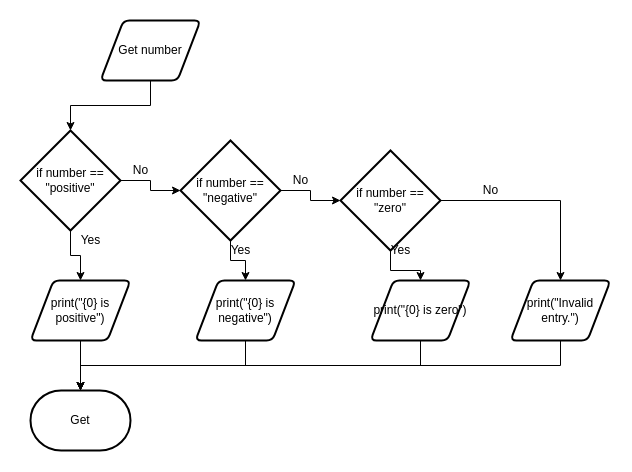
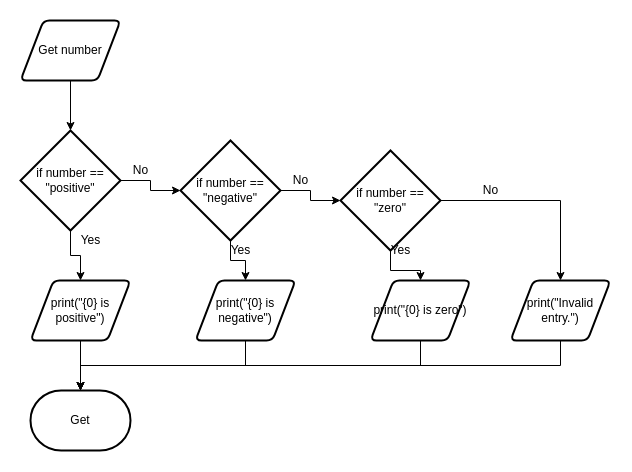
  <mxCell id="0" />
  <mxCell id="1" parent="0" />
  <mxCell id="2" style="edgeStyle=orthogonalEdgeStyle;rounded=0;orthogonalLoop=1;jettySize=auto;html=1;exitX=0.5;exitY=1;exitDx=0;exitDy=0;entryX=0.5;entryY=0;entryDx=0;entryDy=0;entryPerimeter=0;" edge="1" parent="1" source="3" target="6"><mxGeometry relative="1" as="geometry" /></mxCell>
- <mxCell id="3" value="Get number" style="shape=parallelogram;html=1;strokeWidth=2;perimeter=parallelogramPerimeter;whiteSpace=wrap;rounded=1;arcSize=12;size=0.23;" vertex="1" parent="1"><mxGeometry x="100" y="20" width="100" height="60" as="geometry" /></mxCell>
+ <mxCell id="3" value="Get number" style="shape=parallelogram;html=1;strokeWidth=2;perimeter=parallelogramPerimeter;whiteSpace=wrap;rounded=1;arcSize=12;size=0.23;" vertex="1" parent="1"><mxGeometry x="20" y="20" width="100" height="60" as="geometry" /></mxCell>
  <mxCell id="4" style="edgeStyle=orthogonalEdgeStyle;rounded=0;orthogonalLoop=1;jettySize=auto;html=1;exitX=1;exitY=0.5;exitDx=0;exitDy=0;exitPerimeter=0;entryX=0;entryY=0.5;entryDx=0;entryDy=0;entryPerimeter=0;" edge="1" parent="1" source="6" target="9"><mxGeometry relative="1" as="geometry" /></mxCell>
  <mxCell id="5" style="edgeStyle=orthogonalEdgeStyle;rounded=0;orthogonalLoop=1;jettySize=auto;html=1;exitX=0.5;exitY=1;exitDx=0;exitDy=0;exitPerimeter=0;entryX=0.5;entryY=0;entryDx=0;entryDy=0;" edge="1" parent="1" source="6" target="14"><mxGeometry relative="1" as="geometry"><Array as="points"><mxPoint x="70" y="255" /><mxPoint x="80" y="255" /></Array></mxGeometry></mxCell>
  <mxCell id="6" value="if number == &quot;positive&quot;" style="strokeWidth=2;html=1;shape=mxgraph.flowchart.decision;whiteSpace=wrap;" vertex="1" parent="1"><mxGeometry x="20" y="130" width="100" height="100" as="geometry" /></mxCell>
  <mxCell id="7" style="edgeStyle=orthogonalEdgeStyle;rounded=0;orthogonalLoop=1;jettySize=auto;html=1;exitX=1;exitY=0.5;exitDx=0;exitDy=0;exitPerimeter=0;entryX=0;entryY=0.5;entryDx=0;entryDy=0;entryPerimeter=0;" edge="1" parent="1" source="9" target="12"><mxGeometry relative="1" as="geometry" /></mxCell>
  <mxCell id="8" style="edgeStyle=orthogonalEdgeStyle;rounded=0;orthogonalLoop=1;jettySize=auto;html=1;exitX=0.5;exitY=1;exitDx=0;exitDy=0;exitPerimeter=0;entryX=0.5;entryY=0;entryDx=0;entryDy=0;" edge="1" parent="1" source="9" target="16"><mxGeometry relative="1" as="geometry" /></mxCell>
  <mxCell id="9" value="if number == &quot;negative&quot;" style="strokeWidth=2;html=1;shape=mxgraph.flowchart.decision;whiteSpace=wrap;" vertex="1" parent="1"><mxGeometry x="180" y="140" width="100" height="100" as="geometry" /></mxCell>
  <mxCell id="10" style="edgeStyle=orthogonalEdgeStyle;rounded=0;orthogonalLoop=1;jettySize=auto;html=1;exitX=0.5;exitY=1;exitDx=0;exitDy=0;exitPerimeter=0;entryX=0.5;entryY=0;entryDx=0;entryDy=0;" edge="1" parent="1" source="12" target="18"><mxGeometry relative="1" as="geometry" /></mxCell>
  <mxCell id="11" style="edgeStyle=orthogonalEdgeStyle;rounded=0;orthogonalLoop=1;jettySize=auto;html=1;exitX=1;exitY=0.5;exitDx=0;exitDy=0;exitPerimeter=0;entryX=0.5;entryY=0;entryDx=0;entryDy=0;" edge="1" parent="1" source="12" target="20"><mxGeometry relative="1" as="geometry" /></mxCell>
  <mxCell id="12" value="if number == &quot;zero&quot;" style="strokeWidth=2;html=1;shape=mxgraph.flowchart.decision;whiteSpace=wrap;" vertex="1" parent="1"><mxGeometry x="340" y="150" width="100" height="100" as="geometry" /></mxCell>
  <mxCell id="13" style="edgeStyle=orthogonalEdgeStyle;rounded=0;orthogonalLoop=1;jettySize=auto;html=1;exitX=0.5;exitY=1;exitDx=0;exitDy=0;" edge="1" parent="1" source="14" target="27"><mxGeometry relative="1" as="geometry" /></mxCell>
  <mxCell id="14" value="print(&quot;{0} is positive&quot;)" style="shape=parallelogram;html=1;strokeWidth=2;perimeter=parallelogramPerimeter;whiteSpace=wrap;rounded=1;arcSize=12;size=0.23;" vertex="1" parent="1"><mxGeometry x="30" y="280" width="100" height="60" as="geometry" /></mxCell>
  <mxCell id="15" style="edgeStyle=orthogonalEdgeStyle;rounded=0;orthogonalLoop=1;jettySize=auto;html=1;exitX=0.5;exitY=1;exitDx=0;exitDy=0;entryX=0.5;entryY=0;entryDx=0;entryDy=0;entryPerimeter=0;" edge="1" parent="1" source="16" target="27"><mxGeometry relative="1" as="geometry" /></mxCell>
  <mxCell id="16" value="print(&quot;{0} is negative&quot;)" style="shape=parallelogram;html=1;strokeWidth=2;perimeter=parallelogramPerimeter;whiteSpace=wrap;rounded=1;arcSize=12;size=0.23;" vertex="1" parent="1"><mxGeometry x="195" y="280" width="100" height="60" as="geometry" /></mxCell>
  <mxCell id="17" style="edgeStyle=orthogonalEdgeStyle;rounded=0;orthogonalLoop=1;jettySize=auto;html=1;exitX=0.5;exitY=1;exitDx=0;exitDy=0;entryX=0.5;entryY=0;entryDx=0;entryDy=0;entryPerimeter=0;" edge="1" parent="1" source="18" target="27"><mxGeometry relative="1" as="geometry" /></mxCell>
  <mxCell id="18" value="print(&quot;{0} is zero&quot;)" style="shape=parallelogram;html=1;strokeWidth=2;perimeter=parallelogramPerimeter;whiteSpace=wrap;rounded=1;arcSize=12;size=0.23;" vertex="1" parent="1"><mxGeometry x="370" y="280" width="100" height="60" as="geometry" /></mxCell>
  <mxCell id="19" style="edgeStyle=orthogonalEdgeStyle;rounded=0;orthogonalLoop=1;jettySize=auto;html=1;exitX=0.5;exitY=1;exitDx=0;exitDy=0;entryX=0.5;entryY=0;entryDx=0;entryDy=0;entryPerimeter=0;" edge="1" parent="1" source="20" target="27"><mxGeometry relative="1" as="geometry" /></mxCell>
  <mxCell id="20" value="print(&quot;Invalid entry.&quot;)" style="shape=parallelogram;html=1;strokeWidth=2;perimeter=parallelogramPerimeter;whiteSpace=wrap;rounded=1;arcSize=12;size=0.23;" vertex="1" parent="1"><mxGeometry x="510" y="280" width="100" height="60" as="geometry" /></mxCell>
  <mxCell id="21" value="Yes" style="text;html=1;align=center;verticalAlign=middle;resizable=0;points=[];autosize=1;strokeColor=none;" vertex="1" parent="1"><mxGeometry x="70" y="230" width="40" height="20" as="geometry" /></mxCell>
  <mxCell id="22" value="Yes" style="text;html=1;align=center;verticalAlign=middle;resizable=0;points=[];autosize=1;strokeColor=none;" vertex="1" parent="1"><mxGeometry x="220" y="240" width="40" height="20" as="geometry" /></mxCell>
  <mxCell id="23" value="Yes" style="text;html=1;align=center;verticalAlign=middle;resizable=0;points=[];autosize=1;strokeColor=none;" vertex="1" parent="1"><mxGeometry x="380" y="240" width="40" height="20" as="geometry" /></mxCell>
  <mxCell id="24" value="No" style="text;html=1;align=center;verticalAlign=middle;resizable=0;points=[];autosize=1;strokeColor=none;" vertex="1" parent="1"><mxGeometry x="125" y="160" width="30" height="20" as="geometry" /></mxCell>
  <mxCell id="25" value="No" style="text;html=1;align=center;verticalAlign=middle;resizable=0;points=[];autosize=1;strokeColor=none;" vertex="1" parent="1"><mxGeometry x="285" y="170" width="30" height="20" as="geometry" /></mxCell>
  <mxCell id="26" value="No" style="text;html=1;align=center;verticalAlign=middle;resizable=0;points=[];autosize=1;strokeColor=none;" vertex="1" parent="1"><mxGeometry x="475" y="180" width="30" height="20" as="geometry" /></mxCell>
  <mxCell id="27" value="Get" style="strokeWidth=2;html=1;shape=mxgraph.flowchart.terminator;whiteSpace=wrap;" vertex="1" parent="1"><mxGeometry x="30" y="390" width="100" height="60" as="geometry" /></mxCell>
